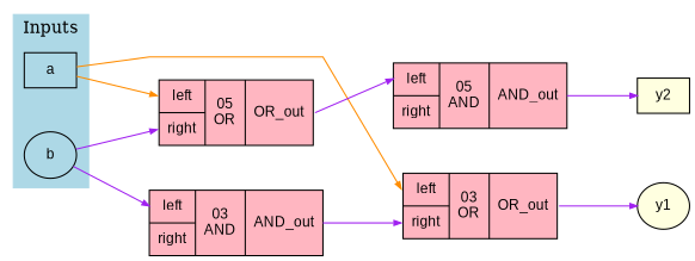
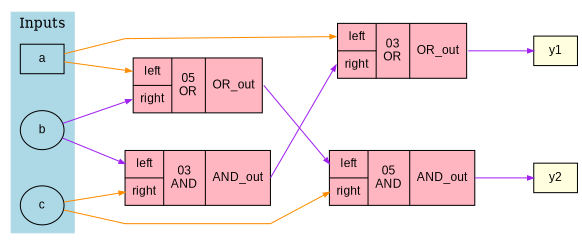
  digraph {
    concentrate=false
    nodesep=0.5
    ordering=out
    rankdir=LR
    ranksep=0.8
    splines=polyline
    node [fillcolor=lightpink fontname=Arial fontsize=12 margin=0.1 penwidth=1.0 shape=record style=filled]
    edge [arrowhead=normal arrowsize=0.6 color=purple fontname=Arial fontsize=10 headport=A penwidth=1.0]
    n1 [fillcolor=lightblue height=0.4 label=a shape=box width=0.6]
    n2 [fillcolor=lightblue height=0.4 label=b shape=ellipse width=0.6]
+   n3 [fillcolor=lightblue height=0.4 label=c shape=ellipse width=0.6]
    n4 [height=0.4 label="{{<A> left|<B> right}|{03\nOR}|<out> OR_out}" width=0.6]
    n5 [height=0.4 label="{{<A> left|<B> right}|{05\nOR}|<out> OR_out}" width=0.6]
    n6 [height=0.4 label="{{<A> left|<B> right}|{03\nAND}|<out> AND_out}" width=0.6]
    n7 [height=0.4 label="{{<A> left|<B> right}|{05\nAND}|<out> AND_out}" width=0.6]
-   n8 [fillcolor=lightyellow height=0.4 label=y1 shape=ellipse width=0.6]
+   n8 [fillcolor=lightyellow height=0.4 label=y1 shape=box width=0.6]
    n9 [fillcolor=lightyellow height=0.4 label=y2 shape=box width=0.6]
    subgraph cluster_1 {
      color=lightblue
      label=Inputs
      rank=source
      style=filled
      n1
      n2
+     n3
    }
    n1 -> n4 [color=darkorange]
    n1 -> n5 [color=darkorange]
    n2 -> n5 [headport=B]
    n2 -> n6
+   n3 -> n6 [color=darkorange headport=B]
+   n3 -> n7 [color=darkorange headport=B]
    n4 -> n8 [tailport=out]
    n5 -> n7 [tailport=out]
    n6 -> n4 [headport=B tailport=out]
    n7 -> n9 [tailport=out]
  }
